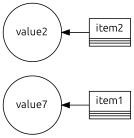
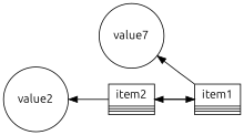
  digraph {
    fontname=Ubuntu
    rankdir=RL
    node [fontname=Ubuntu shape=circle]
    edge [fontname=Ubuntu tailport=f2]
    n1 [label=value7]
    n2 [label=value2]
    n3 [label="item1|\n            <f0> *next : struct item\l|\n            <f1> *prev : struct item\l|\n            <f2> *data : void* \l" shape=record]
    n4 [label="item2|\n            <f0> *next : struct item\l|\n            <f1> *prev : struct item\l|\n            <f2> *data : void* \l" shape=record]
    n3 -> n1
+   n3 -> n4 [tailport=f0]
    n4 -> n2
+   n4 -> n3 [tailport=f1]
  }
